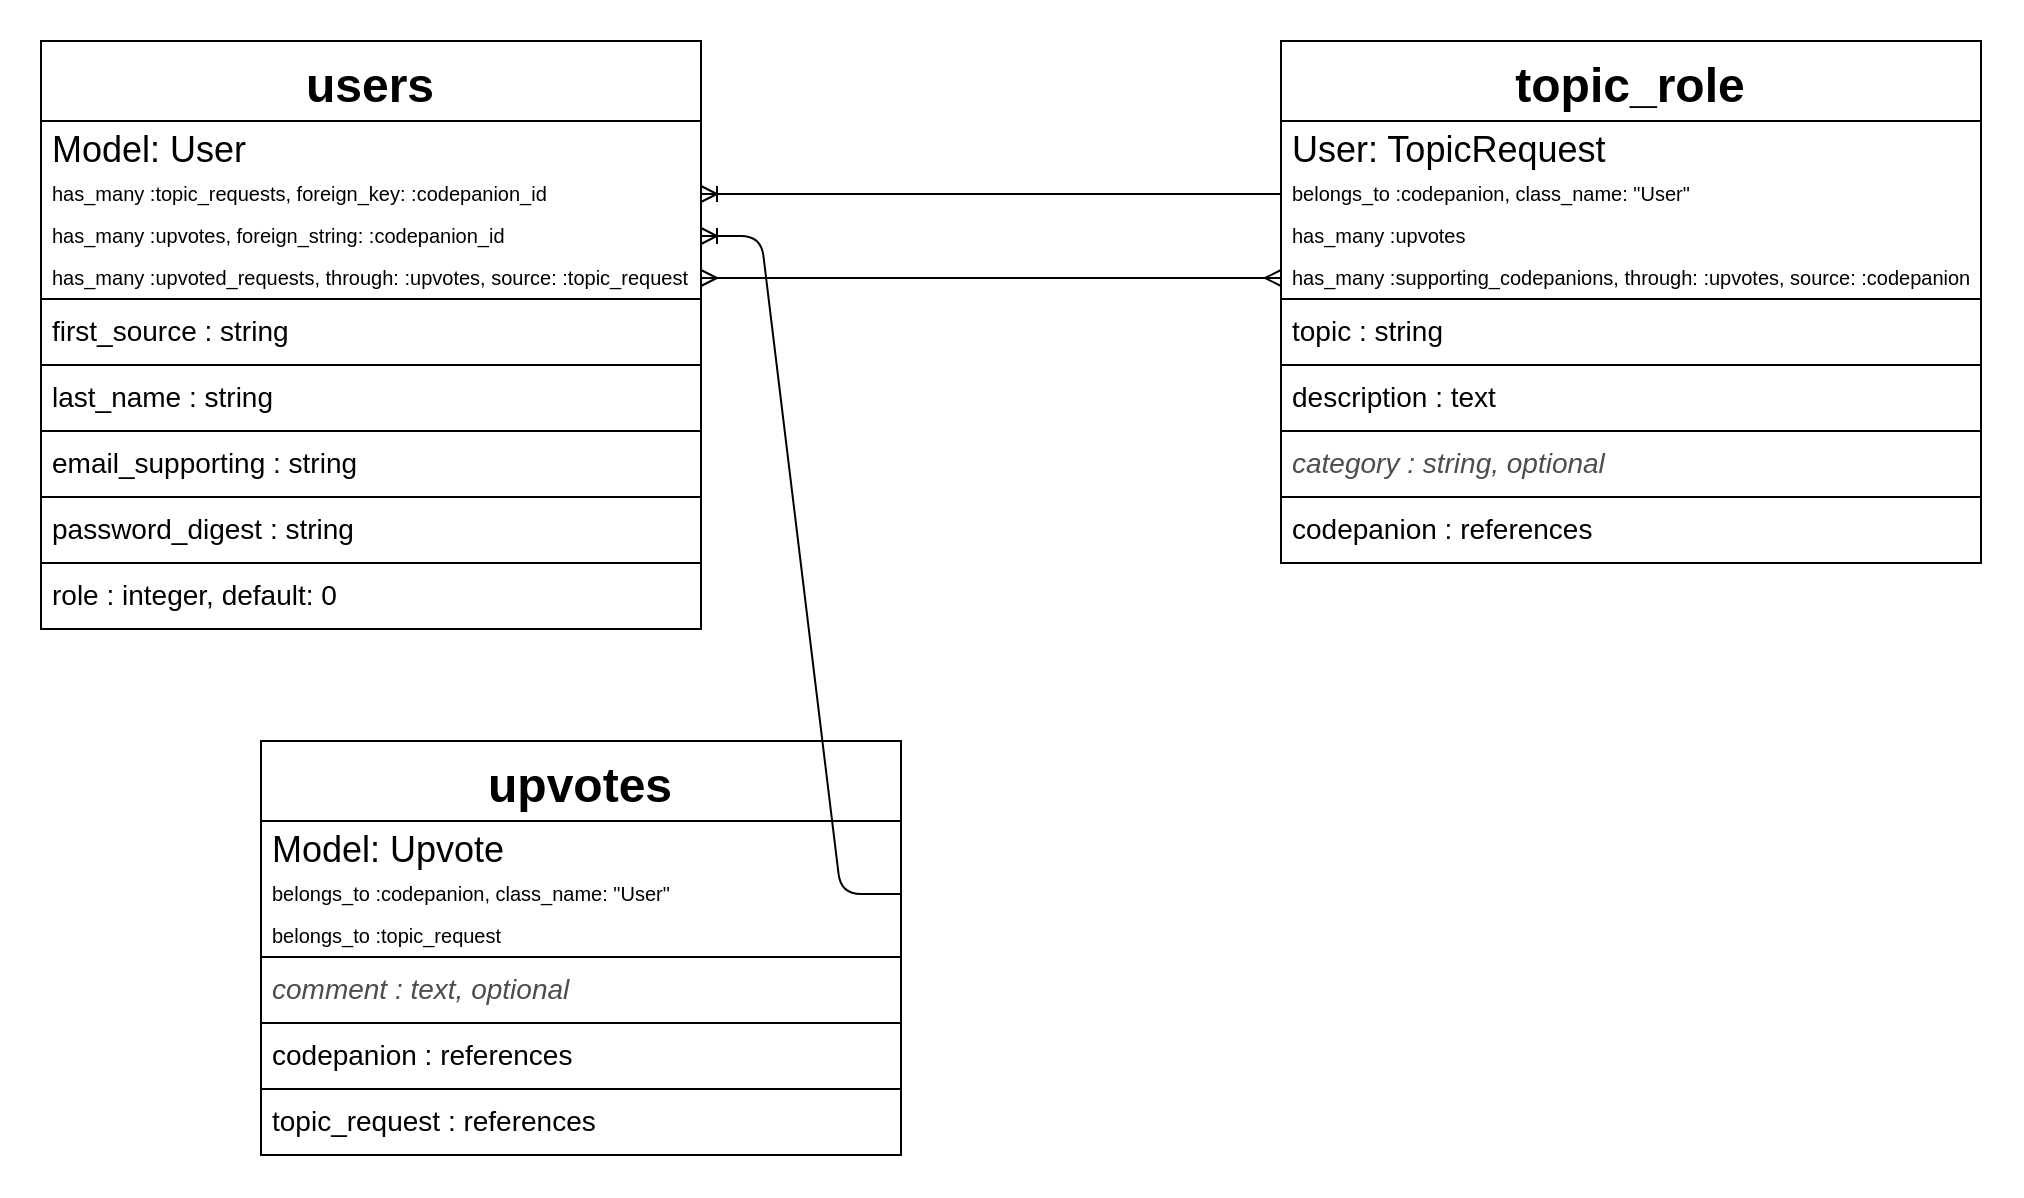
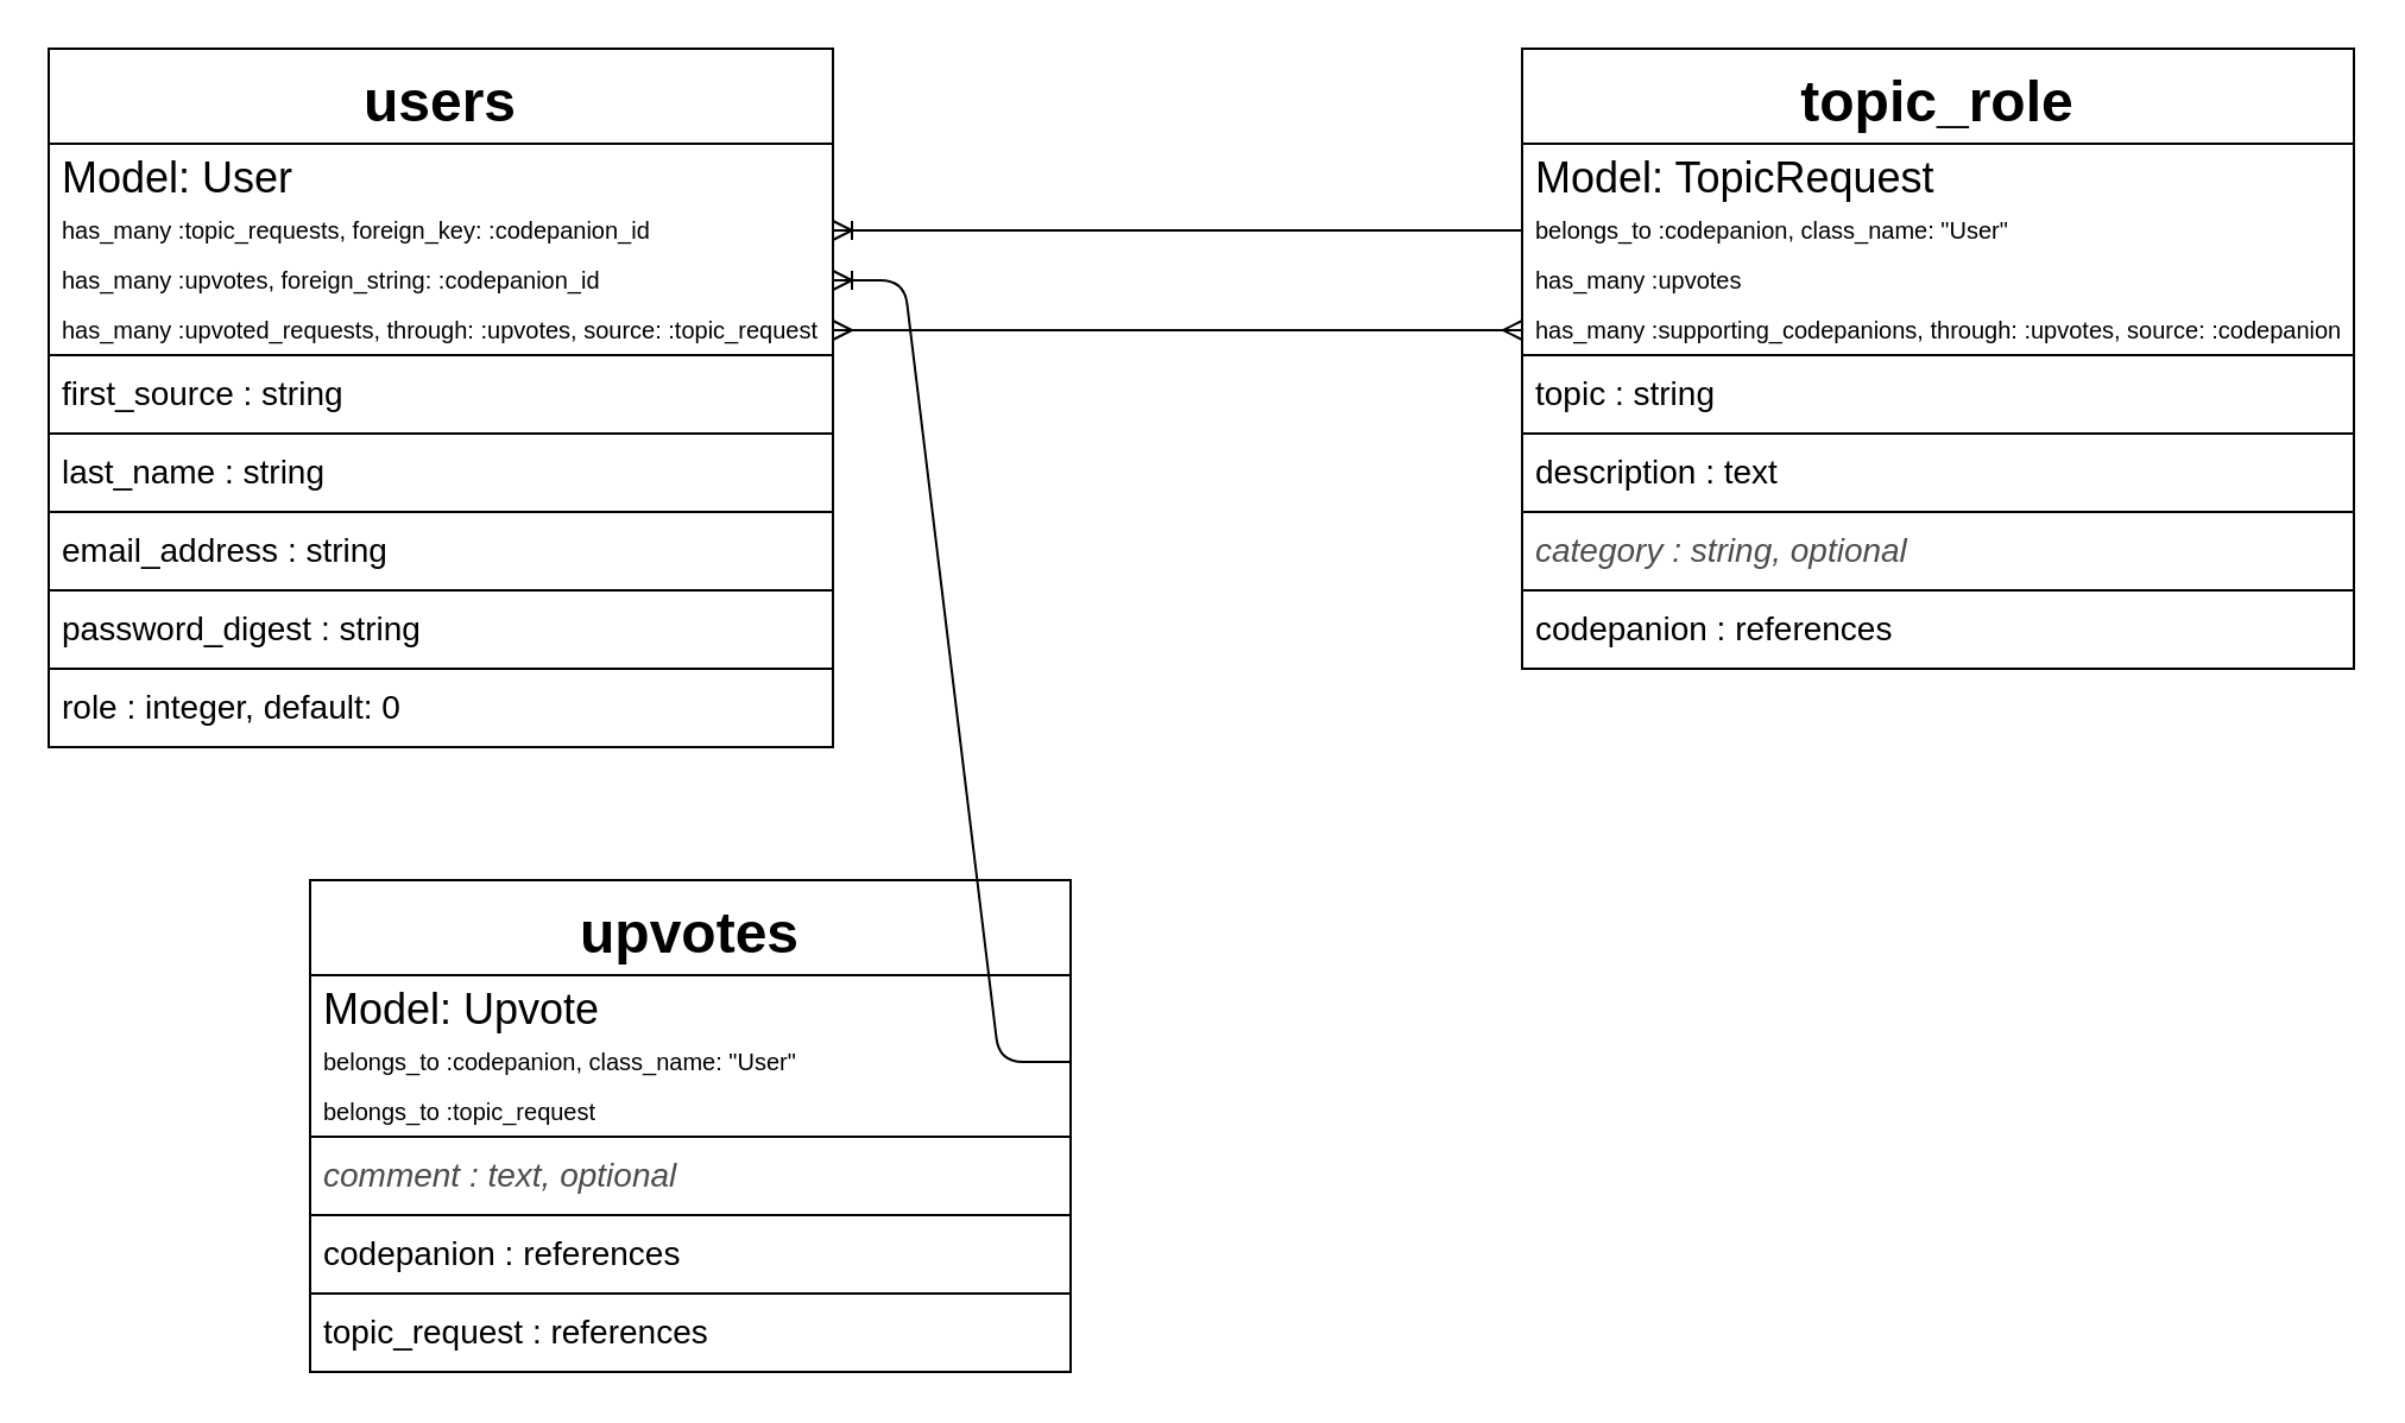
  <mxCell id="0" />
  <mxCell id="1" parent="0" />
  <mxCell id="2" value="" style="edgeStyle=entityRelationEdgeStyle;fontSize=12;html=1;endArrow=ERoneToMany;" parent="1" source="14" target="23" edge="1"><mxGeometry width="100" height="100" relative="1" as="geometry"><mxPoint x="350" y="120" as="sourcePoint" /><mxPoint x="450" y="20" as="targetPoint" /></mxGeometry></mxCell>
  <mxCell id="3" value="" style="edgeStyle=entityRelationEdgeStyle;fontSize=12;html=1;endArrow=ERmany;startArrow=ERmany;exitX=1;exitY=0.5;exitDx=0;exitDy=0;entryX=0;entryY=0.5;entryDx=0;entryDy=0;" parent="1" source="25" target="16" edge="1"><mxGeometry width="100" height="100" relative="1" as="geometry"><mxPoint x="350" y="150" as="sourcePoint" /><mxPoint x="450" y="50" as="targetPoint" /></mxGeometry></mxCell>
  <mxCell id="4" value="" style="edgeStyle=entityRelationEdgeStyle;fontSize=12;html=1;endArrow=ERoneToMany;orthogonalLoop=0;bendable=1;exitX=1;exitY=0.5;exitDx=0;exitDy=0;" parent="1" source="7" target="24" edge="1"><mxGeometry width="100" height="100" relative="1" as="geometry"><mxPoint x="760" y="500" as="sourcePoint" /><mxPoint x="250" y="10" as="targetPoint" /></mxGeometry></mxCell>
  <mxCell id="5" value="upvotes" style="swimlane;fontStyle=1;align=center;verticalAlign=middle;childLayout=stackLayout;horizontal=1;startSize=40;horizontalStack=0;resizeParent=1;resizeParentMax=0;resizeLast=0;collapsible=1;marginBottom=0;fillColor=none;fontSize=24;" parent="1" vertex="1"><mxGeometry x="130" y="370" width="320" height="207" as="geometry" /></mxCell>
  <mxCell id="6" value="Model: Upvote" style="text;strokeColor=none;fillColor=none;spacingLeft=4;spacingRight=4;overflow=hidden;rotatable=0;points=[[0,0.5],[1,0.5]];portConstraint=eastwest;fontSize=18;fontStyle=0;verticalAlign=middle;" parent="5" vertex="1"><mxGeometry y="40" width="320" height="26" as="geometry" /></mxCell>
  <mxCell id="7" value="belongs_to :codepanion, class_name: &quot;User&quot;" style="text;strokeColor=none;fillColor=none;spacingLeft=4;spacingRight=4;overflow=hidden;rotatable=0;points=[[0,0.5],[1,0.5]];portConstraint=eastwest;fontSize=10;verticalAlign=middle;" parent="5" vertex="1"><mxGeometry y="66" width="320" height="21" as="geometry" /></mxCell>
  <mxCell id="8" value="belongs_to :topic_request" style="text;strokeColor=none;fillColor=none;spacingLeft=4;spacingRight=4;overflow=hidden;rotatable=0;points=[[0,0.5],[1,0.5]];portConstraint=eastwest;fontSize=10;verticalAlign=middle;" parent="5" vertex="1"><mxGeometry y="87" width="320" height="21" as="geometry" /></mxCell>
  <mxCell id="9" value="comment : text, optional" style="text;strokeColor=#000000;fillColor=none;align=left;verticalAlign=middle;spacingLeft=4;spacingRight=4;overflow=hidden;rotatable=0;points=[[0,0.5],[1,0.5]];portConstraint=eastwest;fontSize=14;spacingBottom=2;fontStyle=2;fontColor=#4D4D4D;" parent="5" vertex="1"><mxGeometry y="108" width="320" height="33" as="geometry" /></mxCell>
  <mxCell id="10" value="codepanion : references" style="text;strokeColor=#000000;fillColor=none;align=left;verticalAlign=middle;spacingLeft=4;spacingRight=4;overflow=hidden;rotatable=0;points=[[0,0.5],[1,0.5]];portConstraint=eastwest;fontSize=14;spacingBottom=2;" parent="5" vertex="1"><mxGeometry y="141" width="320" height="33" as="geometry" /></mxCell>
  <mxCell id="11" value="topic_request : references" style="text;strokeColor=#000000;fillColor=none;align=left;verticalAlign=middle;spacingLeft=4;spacingRight=4;overflow=hidden;rotatable=0;points=[[0,0.5],[1,0.5]];portConstraint=eastwest;fontSize=14;spacingBottom=2;" parent="5" vertex="1"><mxGeometry y="174" width="320" height="33" as="geometry" /></mxCell>
  <mxCell id="12" value="topic_role" style="swimlane;fontStyle=1;align=center;verticalAlign=middle;childLayout=stackLayout;horizontal=1;startSize=40;horizontalStack=0;resizeParent=1;resizeParentMax=0;resizeLast=0;collapsible=1;marginBottom=0;fillColor=none;fontSize=24;" parent="1" vertex="1"><mxGeometry x="640" y="20" width="350" height="261" as="geometry" /></mxCell>
- <mxCell id="13" value="User: TopicRequest" style="text;strokeColor=none;fillColor=none;spacingLeft=4;spacingRight=4;overflow=hidden;rotatable=0;points=[[0,0.5],[1,0.5]];portConstraint=eastwest;fontSize=18;fontStyle=0;verticalAlign=middle;" parent="12" vertex="1"><mxGeometry y="40" width="350" height="26" as="geometry" /></mxCell>
+ <mxCell id="13" value="Model: TopicRequest" style="text;strokeColor=none;fillColor=none;spacingLeft=4;spacingRight=4;overflow=hidden;rotatable=0;points=[[0,0.5],[1,0.5]];portConstraint=eastwest;fontSize=18;fontStyle=0;verticalAlign=middle;" parent="12" vertex="1"><mxGeometry y="40" width="350" height="26" as="geometry" /></mxCell>
  <mxCell id="14" value="belongs_to :codepanion, class_name: &quot;User&quot;" style="text;strokeColor=none;fillColor=none;spacingLeft=4;spacingRight=4;overflow=hidden;rotatable=0;points=[[0,0.5],[1,0.5]];portConstraint=eastwest;fontSize=10;verticalAlign=middle;" parent="12" vertex="1"><mxGeometry y="66" width="350" height="21" as="geometry" /></mxCell>
  <mxCell id="15" value="has_many :upvotes" style="text;strokeColor=none;fillColor=none;spacingLeft=4;spacingRight=4;overflow=hidden;rotatable=0;points=[[0,0.5],[1,0.5]];portConstraint=eastwest;fontSize=10;verticalAlign=middle;" parent="12" vertex="1"><mxGeometry y="87" width="350" height="21" as="geometry" /></mxCell>
  <mxCell id="16" value="has_many :supporting_codepanions, through: :upvotes, source: :codepanion" style="text;strokeColor=none;fillColor=none;spacingLeft=4;spacingRight=4;overflow=hidden;rotatable=0;points=[[0,0.5],[1,0.5]];portConstraint=eastwest;fontSize=10;verticalAlign=middle;" parent="12" vertex="1"><mxGeometry y="108" width="350" height="21" as="geometry" /></mxCell>
  <mxCell id="17" value="topic : string" style="text;strokeColor=#000000;fillColor=none;align=left;verticalAlign=middle;spacingLeft=4;spacingRight=4;overflow=hidden;rotatable=0;points=[[0,0.5],[1,0.5]];portConstraint=eastwest;fontSize=14;spacingBottom=2;" parent="12" vertex="1"><mxGeometry y="129" width="350" height="33" as="geometry" /></mxCell>
  <mxCell id="18" value="description : text" style="text;strokeColor=#000000;fillColor=none;align=left;verticalAlign=middle;spacingLeft=4;spacingRight=4;overflow=hidden;rotatable=0;points=[[0,0.5],[1,0.5]];portConstraint=eastwest;fontSize=14;spacingBottom=2;" parent="12" vertex="1"><mxGeometry y="162" width="350" height="33" as="geometry" /></mxCell>
  <mxCell id="19" value="category : string, optional" style="text;strokeColor=#000000;fillColor=none;align=left;verticalAlign=middle;spacingLeft=4;spacingRight=4;overflow=hidden;rotatable=0;points=[[0,0.5],[1,0.5]];portConstraint=eastwest;fontSize=14;spacingBottom=2;fontStyle=2;fontColor=#4D4D4D;" parent="12" vertex="1"><mxGeometry y="195" width="350" height="33" as="geometry" /></mxCell>
  <mxCell id="20" value="codepanion : references" style="text;strokeColor=#000000;fillColor=none;align=left;verticalAlign=middle;spacingLeft=4;spacingRight=4;overflow=hidden;rotatable=0;points=[[0,0.5],[1,0.5]];portConstraint=eastwest;fontSize=14;spacingBottom=2;" parent="12" vertex="1"><mxGeometry y="228" width="350" height="33" as="geometry" /></mxCell>
  <mxCell id="21" value="users" style="swimlane;fontStyle=1;align=center;verticalAlign=middle;childLayout=stackLayout;horizontal=1;startSize=40;horizontalStack=0;resizeParent=1;resizeParentMax=0;resizeLast=0;collapsible=1;marginBottom=0;fillColor=none;fontSize=24;" parent="1" vertex="1"><mxGeometry x="20" y="20" width="330" height="294" as="geometry" /></mxCell>
  <mxCell id="22" value="Model: User" style="text;strokeColor=none;fillColor=none;spacingLeft=4;spacingRight=4;overflow=hidden;rotatable=0;points=[[0,0.5],[1,0.5]];portConstraint=eastwest;fontSize=18;fontStyle=0;verticalAlign=middle;" parent="21" vertex="1"><mxGeometry y="40" width="330" height="26" as="geometry" /></mxCell>
  <mxCell id="23" value="has_many :topic_requests, foreign_key: :codepanion_id" style="text;strokeColor=none;fillColor=none;spacingLeft=4;spacingRight=4;overflow=hidden;rotatable=0;points=[[0,0.5],[1,0.5]];portConstraint=eastwest;fontSize=10;verticalAlign=middle;" parent="21" vertex="1"><mxGeometry y="66" width="330" height="21" as="geometry" /></mxCell>
  <mxCell id="24" value="has_many :upvotes, foreign_string: :codepanion_id" style="text;strokeColor=none;fillColor=none;spacingLeft=4;spacingRight=4;overflow=hidden;rotatable=0;points=[[0,0.5],[1,0.5]];portConstraint=eastwest;fontSize=10;verticalAlign=middle;" parent="21" vertex="1"><mxGeometry y="87" width="330" height="21" as="geometry" /></mxCell>
  <mxCell id="25" value="has_many :upvoted_requests, through: :upvotes, source: :topic_request" style="text;strokeColor=none;fillColor=none;spacingLeft=4;spacingRight=4;overflow=hidden;rotatable=0;points=[[0,0.5],[1,0.5]];portConstraint=eastwest;fontSize=10;verticalAlign=middle;" parent="21" vertex="1"><mxGeometry y="108" width="330" height="21" as="geometry" /></mxCell>
  <mxCell id="26" value="first_source : string" style="text;strokeColor=#000000;fillColor=none;align=left;verticalAlign=middle;spacingLeft=4;spacingRight=4;overflow=hidden;rotatable=0;points=[[0,0.5],[1,0.5]];portConstraint=eastwest;fontSize=14;spacingBottom=2;" parent="21" vertex="1"><mxGeometry y="129" width="330" height="33" as="geometry" /></mxCell>
  <mxCell id="27" value="last_name : string" style="text;strokeColor=#000000;fillColor=none;align=left;verticalAlign=middle;spacingLeft=4;spacingRight=4;overflow=hidden;rotatable=0;points=[[0,0.5],[1,0.5]];portConstraint=eastwest;fontSize=14;spacingBottom=2;" parent="21" vertex="1"><mxGeometry y="162" width="330" height="33" as="geometry" /></mxCell>
- <mxCell id="28" value="email_supporting : string" style="text;strokeColor=#000000;fillColor=none;align=left;verticalAlign=middle;spacingLeft=4;spacingRight=4;overflow=hidden;rotatable=0;points=[[0,0.5],[1,0.5]];portConstraint=eastwest;fontSize=14;spacingBottom=2;" parent="21" vertex="1"><mxGeometry y="195" width="330" height="33" as="geometry" /></mxCell>
+ <mxCell id="28" value="email_address : string" style="text;strokeColor=#000000;fillColor=none;align=left;verticalAlign=middle;spacingLeft=4;spacingRight=4;overflow=hidden;rotatable=0;points=[[0,0.5],[1,0.5]];portConstraint=eastwest;fontSize=14;spacingBottom=2;" parent="21" vertex="1"><mxGeometry y="195" width="330" height="33" as="geometry" /></mxCell>
  <mxCell id="29" value="password_digest : string" style="text;strokeColor=#000000;fillColor=none;align=left;verticalAlign=middle;spacingLeft=4;spacingRight=4;overflow=hidden;rotatable=0;points=[[0,0.5],[1,0.5]];portConstraint=eastwest;fontSize=14;spacingBottom=2;" parent="21" vertex="1"><mxGeometry y="228" width="330" height="33" as="geometry" /></mxCell>
  <mxCell id="30" value="role : integer, default: 0" style="text;strokeColor=#000000;fillColor=none;align=left;verticalAlign=middle;spacingLeft=4;spacingRight=4;overflow=hidden;rotatable=0;points=[[0,0.5],[1,0.5]];portConstraint=eastwest;fontSize=14;spacingBottom=2;" parent="21" vertex="1"><mxGeometry y="261" width="330" height="33" as="geometry" /></mxCell>
